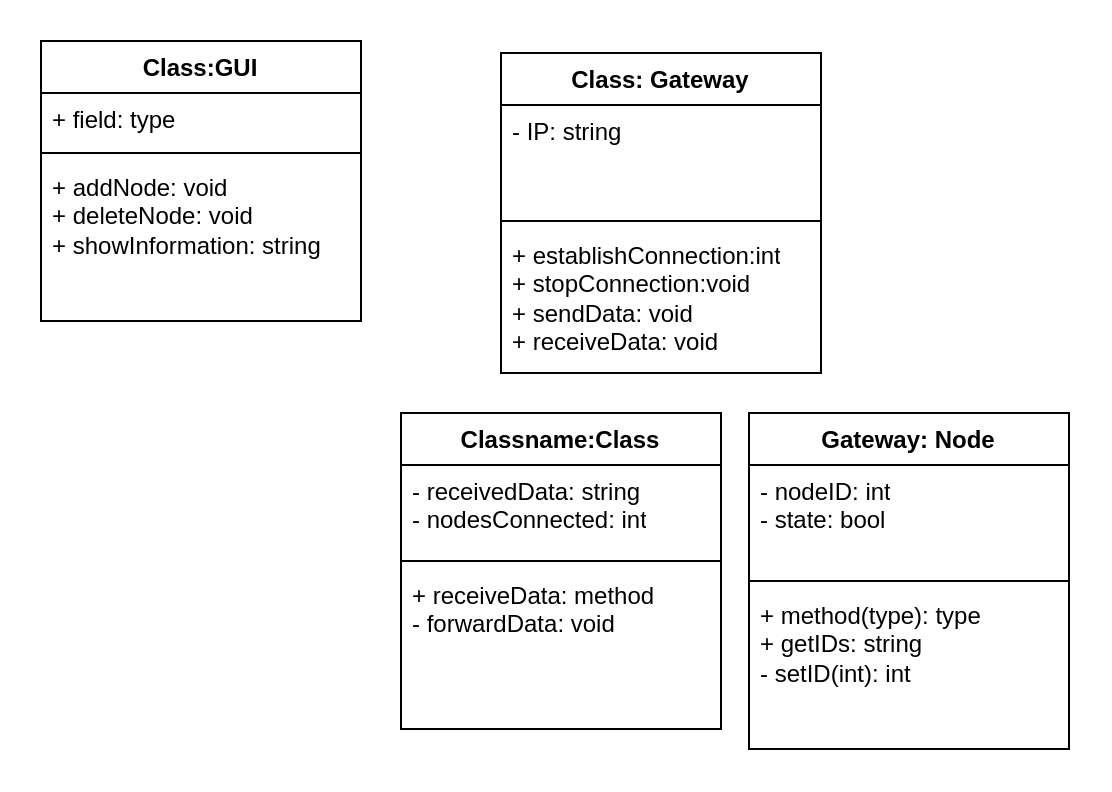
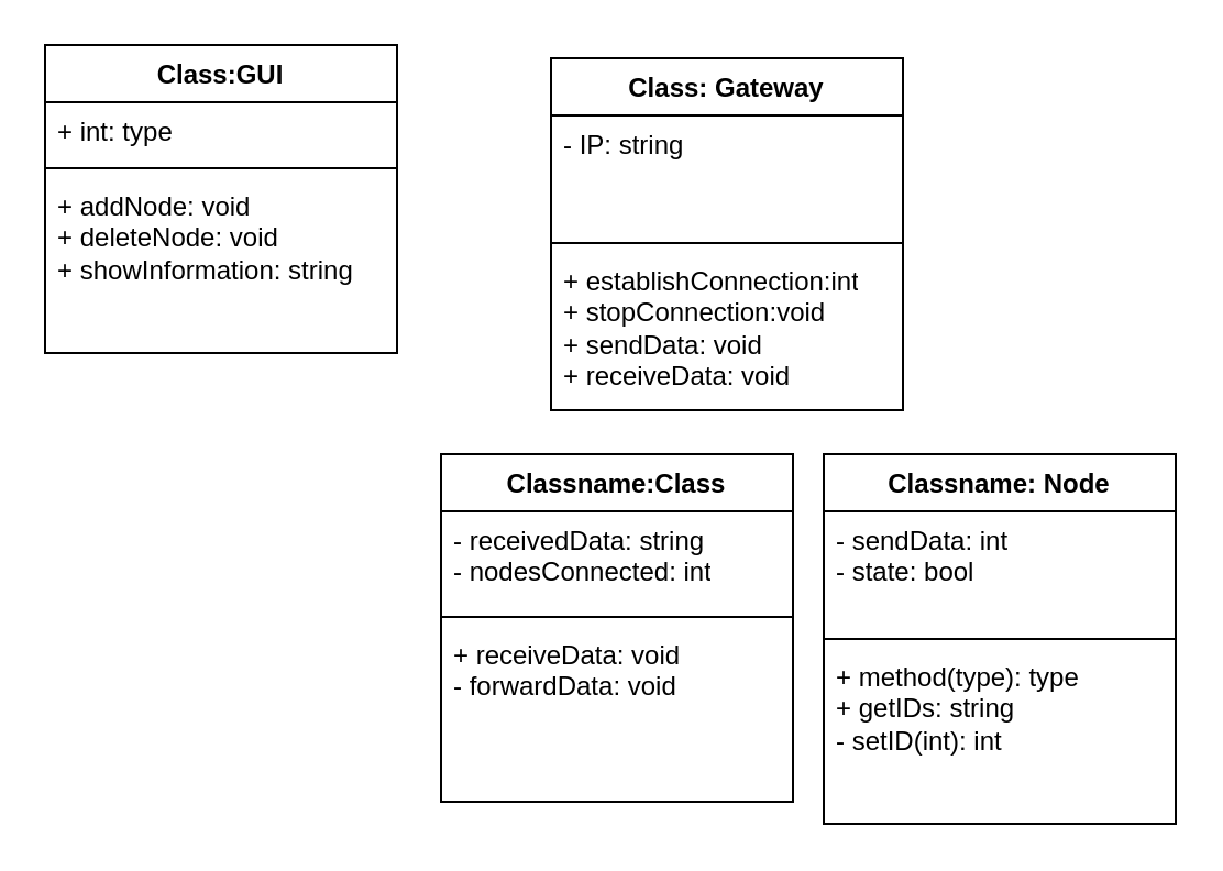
  <mxCell id="0" />
  <mxCell id="1" parent="0" />
  <mxCell id="2" value="Class:GUI" style="swimlane;fontStyle=1;align=center;verticalAlign=top;childLayout=stackLayout;horizontal=1;startSize=26;horizontalStack=0;resizeParent=1;resizeParentMax=0;resizeLast=0;collapsible=1;marginBottom=0;whiteSpace=wrap;html=1;" vertex="1" parent="1"><mxGeometry x="20" y="20" width="160" height="140" as="geometry" /></mxCell>
- <mxCell id="3" value="+ field: type" style="text;strokeColor=none;fillColor=none;align=left;verticalAlign=top;spacingLeft=4;spacingRight=4;overflow=hidden;rotatable=0;points=[[0,0.5],[1,0.5]];portConstraint=eastwest;whiteSpace=wrap;html=1;" vertex="1" parent="2"><mxGeometry y="26" width="160" height="26" as="geometry" /></mxCell>
+ <mxCell id="3" value="+ int: type" style="text;strokeColor=none;fillColor=none;align=left;verticalAlign=top;spacingLeft=4;spacingRight=4;overflow=hidden;rotatable=0;points=[[0,0.5],[1,0.5]];portConstraint=eastwest;whiteSpace=wrap;html=1;" vertex="1" parent="2"><mxGeometry y="26" width="160" height="26" as="geometry" /></mxCell>
  <mxCell id="4" value="" style="line;strokeWidth=1;fillColor=none;align=left;verticalAlign=middle;spacingTop=-1;spacingLeft=3;spacingRight=3;rotatable=0;labelPosition=right;points=[];portConstraint=eastwest;strokeColor=inherit;" vertex="1" parent="2"><mxGeometry y="52" width="160" height="8" as="geometry" /></mxCell>
  <mxCell id="5" value="+ addNode: void&lt;br&gt;+ deleteNode: void&lt;br&gt;+ showInformation: string" style="text;strokeColor=none;fillColor=none;align=left;verticalAlign=top;spacingLeft=4;spacingRight=4;overflow=hidden;rotatable=0;points=[[0,0.5],[1,0.5]];portConstraint=eastwest;whiteSpace=wrap;html=1;" vertex="1" parent="2"><mxGeometry y="60" width="160" height="80" as="geometry" /></mxCell>
  <mxCell id="6" value="Classname:Class" style="swimlane;fontStyle=1;align=center;verticalAlign=top;childLayout=stackLayout;horizontal=1;startSize=26;horizontalStack=0;resizeParent=1;resizeParentMax=0;resizeLast=0;collapsible=1;marginBottom=0;whiteSpace=wrap;html=1;" vertex="1" parent="1"><mxGeometry x="200" y="206" width="160" height="158" as="geometry" /></mxCell>
  <mxCell id="7" value="- receivedData: string&lt;br&gt;- nodesConnected: int" style="text;strokeColor=none;fillColor=none;align=left;verticalAlign=top;spacingLeft=4;spacingRight=4;overflow=hidden;rotatable=0;points=[[0,0.5],[1,0.5]];portConstraint=eastwest;whiteSpace=wrap;html=1;" vertex="1" parent="6"><mxGeometry y="26" width="160" height="44" as="geometry" /></mxCell>
  <mxCell id="8" value="" style="line;strokeWidth=1;fillColor=none;align=left;verticalAlign=middle;spacingTop=-1;spacingLeft=3;spacingRight=3;rotatable=0;labelPosition=right;points=[];portConstraint=eastwest;strokeColor=inherit;" vertex="1" parent="6"><mxGeometry y="70" width="160" height="8" as="geometry" /></mxCell>
- <mxCell id="9" value="+ receiveData: method&lt;br&gt;- forwardData: void" style="text;strokeColor=none;fillColor=none;align=left;verticalAlign=top;spacingLeft=4;spacingRight=4;overflow=hidden;rotatable=0;points=[[0,0.5],[1,0.5]];portConstraint=eastwest;whiteSpace=wrap;html=1;" vertex="1" parent="6"><mxGeometry y="78" width="160" height="80" as="geometry" /></mxCell>
- <mxCell id="10" value="Gateway: Node" style="swimlane;fontStyle=1;align=center;verticalAlign=top;childLayout=stackLayout;horizontal=1;startSize=26;horizontalStack=0;resizeParent=1;resizeParentMax=0;resizeLast=0;collapsible=1;marginBottom=0;whiteSpace=wrap;html=1;" vertex="1" parent="1"><mxGeometry x="374" y="206" width="160" height="168" as="geometry" /></mxCell>
- <mxCell id="11" value="- nodeID: int&lt;br&gt;- state: bool" style="text;strokeColor=none;fillColor=none;align=left;verticalAlign=top;spacingLeft=4;spacingRight=4;overflow=hidden;rotatable=0;points=[[0,0.5],[1,0.5]];portConstraint=eastwest;whiteSpace=wrap;html=1;" vertex="1" parent="10"><mxGeometry y="26" width="160" height="54" as="geometry" /></mxCell>
+ <mxCell id="9" value="+ receiveData: void&lt;br&gt;- forwardData: void" style="text;strokeColor=none;fillColor=none;align=left;verticalAlign=top;spacingLeft=4;spacingRight=4;overflow=hidden;rotatable=0;points=[[0,0.5],[1,0.5]];portConstraint=eastwest;whiteSpace=wrap;html=1;" vertex="1" parent="6"><mxGeometry y="78" width="160" height="80" as="geometry" /></mxCell>
+ <mxCell id="10" value="Classname: Node" style="swimlane;fontStyle=1;align=center;verticalAlign=top;childLayout=stackLayout;horizontal=1;startSize=26;horizontalStack=0;resizeParent=1;resizeParentMax=0;resizeLast=0;collapsible=1;marginBottom=0;whiteSpace=wrap;html=1;" vertex="1" parent="1"><mxGeometry x="374" y="206" width="160" height="168" as="geometry" /></mxCell>
+ <mxCell id="11" value="- sendData: int&lt;br&gt;- state: bool" style="text;strokeColor=none;fillColor=none;align=left;verticalAlign=top;spacingLeft=4;spacingRight=4;overflow=hidden;rotatable=0;points=[[0,0.5],[1,0.5]];portConstraint=eastwest;whiteSpace=wrap;html=1;" vertex="1" parent="10"><mxGeometry y="26" width="160" height="54" as="geometry" /></mxCell>
  <mxCell id="12" value="" style="line;strokeWidth=1;fillColor=none;align=left;verticalAlign=middle;spacingTop=-1;spacingLeft=3;spacingRight=3;rotatable=0;labelPosition=right;points=[];portConstraint=eastwest;strokeColor=inherit;" vertex="1" parent="10"><mxGeometry y="80" width="160" height="8" as="geometry" /></mxCell>
  <mxCell id="13" value="+ method(type): type&lt;br&gt;+ getIDs: string&lt;br&gt;- setID(int): int&lt;br&gt;" style="text;strokeColor=none;fillColor=none;align=left;verticalAlign=top;spacingLeft=4;spacingRight=4;overflow=hidden;rotatable=0;points=[[0,0.5],[1,0.5]];portConstraint=eastwest;whiteSpace=wrap;html=1;" vertex="1" parent="10"><mxGeometry y="88" width="160" height="80" as="geometry" /></mxCell>
  <mxCell id="14" value="Class: Gateway" style="swimlane;fontStyle=1;align=center;verticalAlign=top;childLayout=stackLayout;horizontal=1;startSize=26;horizontalStack=0;resizeParent=1;resizeParentMax=0;resizeLast=0;collapsible=1;marginBottom=0;whiteSpace=wrap;html=1;" vertex="1" parent="1"><mxGeometry x="250" y="26" width="160" height="160" as="geometry" /></mxCell>
  <mxCell id="15" value="- IP: string" style="text;strokeColor=none;fillColor=none;align=left;verticalAlign=top;spacingLeft=4;spacingRight=4;overflow=hidden;rotatable=0;points=[[0,0.5],[1,0.5]];portConstraint=eastwest;whiteSpace=wrap;html=1;" vertex="1" parent="14"><mxGeometry y="26" width="160" height="54" as="geometry" /></mxCell>
  <mxCell id="16" value="" style="line;strokeWidth=1;fillColor=none;align=left;verticalAlign=middle;spacingTop=-1;spacingLeft=3;spacingRight=3;rotatable=0;labelPosition=right;points=[];portConstraint=eastwest;strokeColor=inherit;" vertex="1" parent="14"><mxGeometry y="80" width="160" height="8" as="geometry" /></mxCell>
  <mxCell id="17" value="+ establishConnection:int&lt;br&gt;+ stopConnection:void&lt;br&gt;+ sendData: void&lt;br&gt;+ receiveData: void" style="text;strokeColor=none;fillColor=none;align=left;verticalAlign=top;spacingLeft=4;spacingRight=4;overflow=hidden;rotatable=0;points=[[0,0.5],[1,0.5]];portConstraint=eastwest;whiteSpace=wrap;html=1;" vertex="1" parent="14"><mxGeometry y="88" width="160" height="72" as="geometry" /></mxCell>
